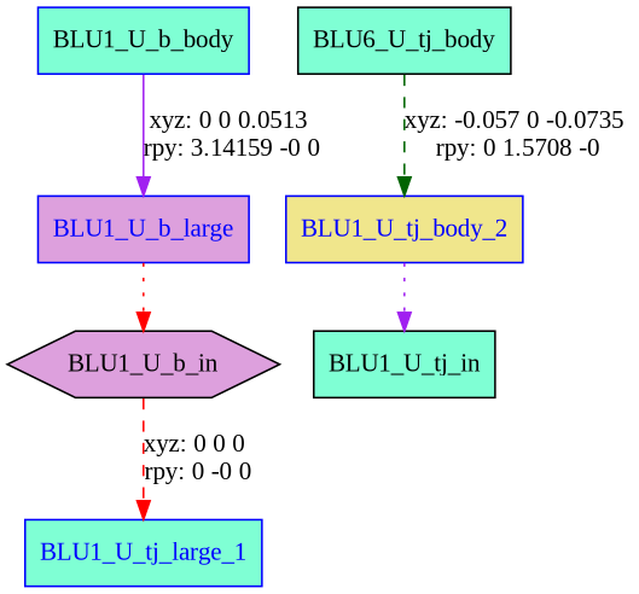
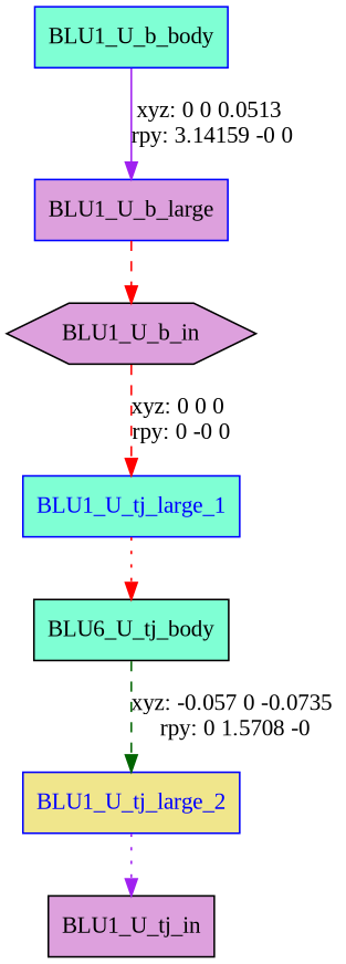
  digraph {
    fontname="Liberation Serif"
    node [color=blue fillcolor=aquamarine fontname="Liberation Serif" shape=box style=filled]
    edge [color=red fontname="Liberation Serif" style=dotted]
    n1 [label=BLU1_U_b_body]
-   BLU1_U_b_large [fillcolor=plum fontcolor=blue]
+   BLU1_U_b_large [fillcolor=plum fontcolor=black]
    n3 [fillcolor=plum label=BLU1_U_b_in shape=hexagon color=""]
    BLU1_U_tj_large_1 [fontcolor=blue]
    n5 [label=BLU6_U_tj_body color=""]
-   BLU1_U_tj_large_2 [fillcolor=khaki fontcolor=blue label=BLU1_U_tj_body_2]
-   n7 [label=BLU1_U_tj_in color=""]
+   BLU1_U_tj_large_2 [fillcolor=khaki fontcolor=blue]
+   n7 [fillcolor=plum label=BLU1_U_tj_in color=""]
    n1 -> BLU1_U_b_large [color=purple label="xyz: 0 0 0.0513 \nrpy: 3.14159 -0 0" style=solid]
-   BLU1_U_b_large -> n3
+   BLU1_U_b_large -> n3 [style=dashed]
    n3 -> BLU1_U_tj_large_1 [label="xyz: 0 0 0 \nrpy: 0 -0 0" style=dashed]
+   BLU1_U_tj_large_1 -> n5
    n5 -> BLU1_U_tj_large_2 [color=darkgreen label="xyz: -0.057 0 -0.0735 \nrpy: 0 1.5708 -0" style=dashed]
    BLU1_U_tj_large_2 -> n7 [color=purple]
  }
